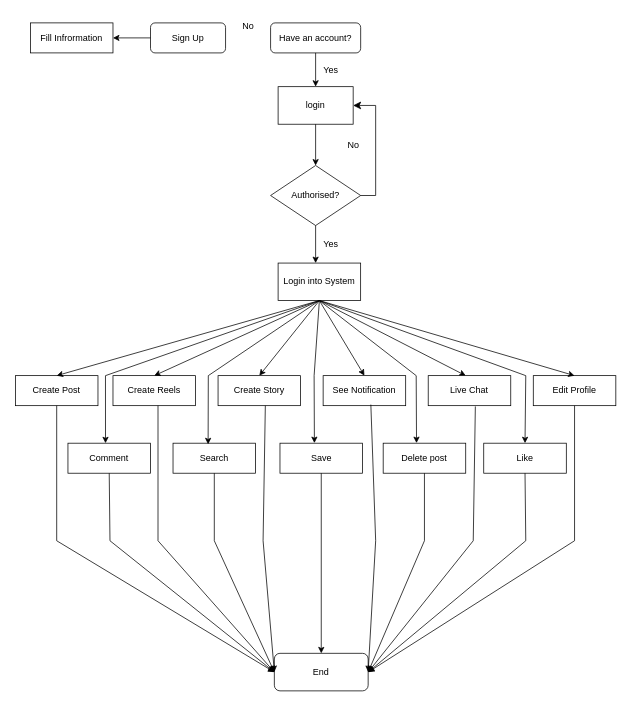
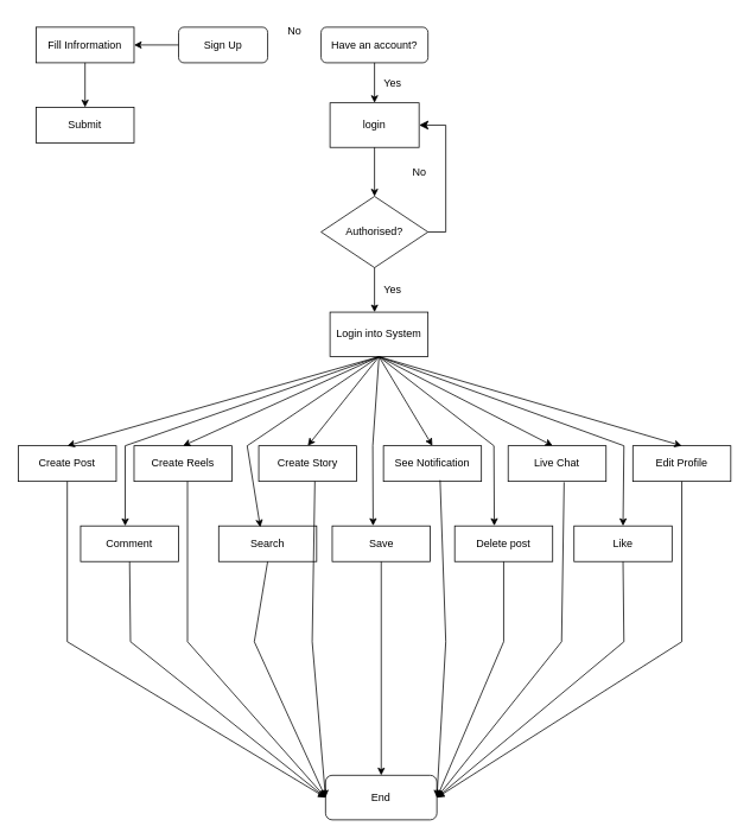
  <mxCell id="0" />
  <mxCell id="1" parent="0" />
  <mxCell id="2" value="Have an account?" style="rounded=1;whiteSpace=wrap;html=1;fontSize=12;glass=0;strokeWidth=1;shadow=0;" vertex="1" parent="1"><mxGeometry x="360" y="30" width="120" height="40" as="geometry" /></mxCell>
  <mxCell id="3" value="Sign Up" style="rounded=1;whiteSpace=wrap;html=1;" vertex="1" parent="1"><mxGeometry x="200" y="30" width="100" height="40" as="geometry" /></mxCell>
  <mxCell id="4" value="" style="endArrow=classic;html=1;rounded=0;exitX=0;exitY=0.5;exitDx=0;exitDy=0;" edge="1" parent="1" source="3"><mxGeometry width="50" height="50" relative="1" as="geometry"><mxPoint x="160" y="50" as="sourcePoint" /><mxPoint x="150" y="50" as="targetPoint" /></mxGeometry></mxCell>
  <mxCell id="5" value="Fill Infrormation" style="rounded=0;whiteSpace=wrap;html=1;" vertex="1" parent="1"><mxGeometry x="40" y="30" width="110" height="40" as="geometry" /></mxCell>
+ <mxCell id="6" value="" style="endArrow=classic;html=1;rounded=0;exitX=0.5;exitY=1;exitDx=0;exitDy=0;entryX=0.5;entryY=0;entryDx=0;entryDy=0;" edge="1" parent="1" source="5" target="7"><mxGeometry width="50" height="50" relative="1" as="geometry"><mxPoint x="360" y="190" as="sourcePoint" /><mxPoint x="95" y="110" as="targetPoint" /></mxGeometry></mxCell>
+ <mxCell id="7" value="Submit" style="rounded=0;whiteSpace=wrap;html=1;" vertex="1" parent="1"><mxGeometry x="40" y="120" width="110" height="40" as="geometry" /></mxCell>
  <mxCell id="8" value="login" style="rounded=0;whiteSpace=wrap;html=1;" vertex="1" parent="1"><mxGeometry x="370" y="115" width="100" height="50" as="geometry" /></mxCell>
  <mxCell id="9" value="" style="endArrow=classic;html=1;rounded=0;exitX=0.5;exitY=1;exitDx=0;exitDy=0;entryX=0.5;entryY=0;entryDx=0;entryDy=0;" edge="1" parent="1" source="2" target="8"><mxGeometry width="50" height="50" relative="1" as="geometry"><mxPoint x="360" y="190" as="sourcePoint" /><mxPoint x="410" y="140" as="targetPoint" /></mxGeometry></mxCell>
  <mxCell id="10" value="Yes" style="text;html=1;align=center;verticalAlign=middle;resizable=0;points=[];autosize=1;strokeColor=none;fillColor=none;" vertex="1" parent="1"><mxGeometry x="420" y="78" width="40" height="30" as="geometry" /></mxCell>
  <mxCell id="11" value="No" style="text;html=1;align=center;verticalAlign=middle;resizable=0;points=[];autosize=1;strokeColor=none;fillColor=none;" vertex="1" parent="1"><mxGeometry x="310" y="20" width="40" height="30" as="geometry" /></mxCell>
  <mxCell id="12" value="" style="endArrow=classic;html=1;rounded=0;exitX=0.5;exitY=1;exitDx=0;exitDy=0;" edge="1" parent="1" source="8"><mxGeometry width="50" height="50" relative="1" as="geometry"><mxPoint x="360" y="90" as="sourcePoint" /><mxPoint x="420" y="220" as="targetPoint" /></mxGeometry></mxCell>
  <mxCell id="13" value="Authorised?" style="rhombus;whiteSpace=wrap;html=1;" vertex="1" parent="1"><mxGeometry x="360" y="220" width="120" height="80" as="geometry" /></mxCell>
  <mxCell id="14" value="" style="edgeStyle=elbowEdgeStyle;elbow=vertical;endArrow=classic;html=1;curved=0;rounded=0;endSize=8;startSize=8;exitX=1;exitY=0.5;exitDx=0;exitDy=0;entryX=1;entryY=0.5;entryDx=0;entryDy=0;" edge="1" parent="1" source="13" target="8"><mxGeometry width="50" height="50" relative="1" as="geometry"><mxPoint x="360" y="90" as="sourcePoint" /><mxPoint x="410" y="40" as="targetPoint" /><Array as="points"><mxPoint x="500" y="260" /></Array></mxGeometry></mxCell>
  <mxCell id="15" value="No" style="text;html=1;align=center;verticalAlign=middle;resizable=0;points=[];autosize=1;strokeColor=none;fillColor=none;" vertex="1" parent="1"><mxGeometry x="450" y="178" width="40" height="30" as="geometry" /></mxCell>
  <mxCell id="16" value="" style="endArrow=classic;html=1;rounded=0;exitX=0.5;exitY=1;exitDx=0;exitDy=0;" edge="1" parent="1" source="13"><mxGeometry width="50" height="50" relative="1" as="geometry"><mxPoint x="360" y="290" as="sourcePoint" /><mxPoint x="420" y="350" as="targetPoint" /></mxGeometry></mxCell>
  <mxCell id="17" value="Login into System" style="rounded=0;whiteSpace=wrap;html=1;" vertex="1" parent="1"><mxGeometry x="370" y="350" width="110" height="50" as="geometry" /></mxCell>
  <mxCell id="18" value="Create Reels" style="rounded=0;whiteSpace=wrap;html=1;" vertex="1" parent="1"><mxGeometry x="150" y="500" width="110" height="40" as="geometry" /></mxCell>
  <mxCell id="19" value="" style="endArrow=classic;html=1;rounded=0;exitX=0.5;exitY=1;exitDx=0;exitDy=0;entryX=0.5;entryY=0;entryDx=0;entryDy=0;" edge="1" parent="1" source="17" target="18"><mxGeometry width="50" height="50" relative="1" as="geometry"><mxPoint x="360" y="490" as="sourcePoint" /><mxPoint x="410" y="440" as="targetPoint" /></mxGeometry></mxCell>
  <mxCell id="20" value="" style="endArrow=classic;html=1;rounded=0;entryX=0.5;entryY=0;entryDx=0;entryDy=0;exitX=0.5;exitY=1;exitDx=0;exitDy=0;" edge="1" parent="1" source="17"><mxGeometry width="50" height="50" relative="1" as="geometry"><mxPoint x="360" y="490" as="sourcePoint" /><mxPoint x="620" y="500" as="targetPoint" /></mxGeometry></mxCell>
  <mxCell id="21" value="End" style="rounded=1;whiteSpace=wrap;html=1;" vertex="1" parent="1"><mxGeometry x="365" y="870" width="125" height="50" as="geometry" /></mxCell>
  <mxCell id="22" value="Yes" style="text;html=1;align=center;verticalAlign=middle;resizable=0;points=[];autosize=1;strokeColor=none;fillColor=none;" vertex="1" parent="1"><mxGeometry x="420" y="310" width="40" height="30" as="geometry" /></mxCell>
  <mxCell id="23" value="" style="endArrow=classic;html=1;rounded=0;exitX=0.5;exitY=1;exitDx=0;exitDy=0;entryX=0.5;entryY=0;entryDx=0;entryDy=0;" edge="1" parent="1" source="17" target="28"><mxGeometry width="50" height="50" relative="1" as="geometry"><mxPoint x="360" y="590" as="sourcePoint" /><mxPoint x="418.75" y="500" as="targetPoint" /></mxGeometry></mxCell>
  <mxCell id="24" value="Create Post" style="rounded=0;whiteSpace=wrap;html=1;" vertex="1" parent="1"><mxGeometry x="20" y="500" width="110" height="40" as="geometry" /></mxCell>
  <mxCell id="25" value="Edit Profile" style="rounded=0;whiteSpace=wrap;html=1;" vertex="1" parent="1"><mxGeometry x="710" y="500" width="110" height="40" as="geometry" /></mxCell>
  <mxCell id="26" value="Live Chat" style="rounded=0;whiteSpace=wrap;html=1;" vertex="1" parent="1"><mxGeometry x="570" y="500" width="110" height="40" as="geometry" /></mxCell>
  <mxCell id="27" value="See Notification" style="rounded=0;whiteSpace=wrap;html=1;" vertex="1" parent="1"><mxGeometry x="430" y="500" width="110" height="40" as="geometry" /></mxCell>
  <mxCell id="28" value="Create Story" style="rounded=0;whiteSpace=wrap;html=1;" vertex="1" parent="1"><mxGeometry x="290" y="500" width="110" height="40" as="geometry" /></mxCell>
  <mxCell id="29" value="" style="endArrow=classic;html=1;rounded=0;exitX=0.5;exitY=1;exitDx=0;exitDy=0;entryX=0.5;entryY=0;entryDx=0;entryDy=0;" edge="1" parent="1" source="17" target="27"><mxGeometry width="50" height="50" relative="1" as="geometry"><mxPoint x="435" y="410" as="sourcePoint" /><mxPoint x="428.75" y="510" as="targetPoint" /></mxGeometry></mxCell>
  <mxCell id="30" value="" style="endArrow=classic;html=1;rounded=0;entryX=0.5;entryY=0;entryDx=0;entryDy=0;exitX=0.5;exitY=1;exitDx=0;exitDy=0;" edge="1" parent="1" source="17" target="25"><mxGeometry width="50" height="50" relative="1" as="geometry"><mxPoint x="435" y="410" as="sourcePoint" /><mxPoint x="630" y="510" as="targetPoint" /></mxGeometry></mxCell>
  <mxCell id="31" value="" style="endArrow=classic;html=1;rounded=0;exitX=0.5;exitY=1;exitDx=0;exitDy=0;entryX=0.5;entryY=0;entryDx=0;entryDy=0;" edge="1" parent="1" source="17" target="24"><mxGeometry width="50" height="50" relative="1" as="geometry"><mxPoint x="435" y="410" as="sourcePoint" /><mxPoint x="215" y="510" as="targetPoint" /></mxGeometry></mxCell>
  <mxCell id="32" value="Comment" style="rounded=0;whiteSpace=wrap;html=1;" vertex="1" parent="1"><mxGeometry x="90" y="590" width="110" height="40" as="geometry" /></mxCell>
- <mxCell id="33" value="Search" style="rounded=0;whiteSpace=wrap;html=1;" vertex="1" parent="1"><mxGeometry x="230" y="590" width="110" height="40" as="geometry" /></mxCell>
+ <mxCell id="33" value="Search" style="rounded=0;whiteSpace=wrap;html=1;" vertex="1" parent="1"><mxGeometry x="245" y="590" width="110" height="40" as="geometry" /></mxCell>
  <mxCell id="34" value="Delete post" style="rounded=0;whiteSpace=wrap;html=1;" vertex="1" parent="1"><mxGeometry x="510" y="590" width="110" height="40" as="geometry" /></mxCell>
  <mxCell id="35" value="Save" style="rounded=0;whiteSpace=wrap;html=1;" vertex="1" parent="1"><mxGeometry x="372.5" y="590" width="110" height="40" as="geometry" /></mxCell>
  <mxCell id="36" value="Like" style="rounded=0;whiteSpace=wrap;html=1;" vertex="1" parent="1"><mxGeometry x="644" y="590" width="110" height="40" as="geometry" /></mxCell>
  <mxCell id="37" value="" style="endArrow=classic;html=1;rounded=0;entryX=0.455;entryY=0;entryDx=0;entryDy=0;entryPerimeter=0;exitX=0.5;exitY=1;exitDx=0;exitDy=0;" edge="1" parent="1" source="17" target="32"><mxGeometry width="50" height="50" relative="1" as="geometry"><mxPoint x="140" y="490" as="sourcePoint" /><mxPoint x="450" y="620" as="targetPoint" /><Array as="points"><mxPoint x="140" y="500" /></Array></mxGeometry></mxCell>
  <mxCell id="38" value="" style="endArrow=classic;html=1;rounded=0;entryX=0.425;entryY=0.035;entryDx=0;entryDy=0;entryPerimeter=0;exitX=0.5;exitY=1;exitDx=0;exitDy=0;" edge="1" parent="1" source="17" target="33"><mxGeometry width="50" height="50" relative="1" as="geometry"><mxPoint x="277" y="490" as="sourcePoint" /><mxPoint x="450" y="620" as="targetPoint" /><Array as="points"><mxPoint x="277" y="500" /></Array></mxGeometry></mxCell>
  <mxCell id="39" value="" style="endArrow=classic;html=1;rounded=0;entryX=0.417;entryY=-0.005;entryDx=0;entryDy=0;entryPerimeter=0;exitX=0.5;exitY=1;exitDx=0;exitDy=0;" edge="1" parent="1" source="17" target="35"><mxGeometry width="50" height="50" relative="1" as="geometry"><mxPoint x="420" y="400" as="sourcePoint" /><mxPoint x="287" y="601" as="targetPoint" /><Array as="points"><mxPoint x="418" y="500" /></Array></mxGeometry></mxCell>
  <mxCell id="40" value="" style="endArrow=classic;html=1;rounded=0;entryX=0.404;entryY=-0.005;entryDx=0;entryDy=0;entryPerimeter=0;exitX=0.5;exitY=1;exitDx=0;exitDy=0;" edge="1" parent="1" source="17" target="34"><mxGeometry width="50" height="50" relative="1" as="geometry"><mxPoint x="554" y="490" as="sourcePoint" /><mxPoint x="450" y="620" as="targetPoint" /><Array as="points"><mxPoint x="554" y="500" /></Array></mxGeometry></mxCell>
  <mxCell id="41" value="" style="endArrow=classic;html=1;rounded=0;entryX=0.5;entryY=0;entryDx=0;entryDy=0;exitX=0.5;exitY=1;exitDx=0;exitDy=0;" edge="1" parent="1" source="17" target="36"><mxGeometry width="50" height="50" relative="1" as="geometry"><mxPoint x="564" y="500" as="sourcePoint" /><mxPoint x="564" y="600" as="targetPoint" /><Array as="points"><mxPoint x="700" y="500" /></Array></mxGeometry></mxCell>
  <mxCell id="42" value="" style="endArrow=classic;html=1;rounded=0;exitX=0.5;exitY=1;exitDx=0;exitDy=0;entryX=0;entryY=0.5;entryDx=0;entryDy=0;" edge="1" parent="1" source="24" target="21"><mxGeometry width="50" height="50" relative="1" as="geometry"><mxPoint x="400" y="670" as="sourcePoint" /><mxPoint x="450" y="620" as="targetPoint" /><Array as="points"><mxPoint x="75" y="720" /></Array></mxGeometry></mxCell>
  <mxCell id="43" value="" style="endArrow=classic;html=1;rounded=0;exitX=0.5;exitY=1;exitDx=0;exitDy=0;entryX=0;entryY=0.5;entryDx=0;entryDy=0;" edge="1" parent="1" source="32" target="21"><mxGeometry width="50" height="50" relative="1" as="geometry"><mxPoint x="151" y="630" as="sourcePoint" /><mxPoint x="381" y="905" as="targetPoint" /><Array as="points"><mxPoint x="146" y="720" /></Array></mxGeometry></mxCell>
  <mxCell id="44" value="" style="endArrow=classic;html=1;rounded=0;entryX=0;entryY=0.5;entryDx=0;entryDy=0;" edge="1" parent="1" target="21"><mxGeometry width="50" height="50" relative="1" as="geometry"><mxPoint x="210" y="540" as="sourcePoint" /><mxPoint x="450" y="620" as="targetPoint" /><Array as="points"><mxPoint x="210" y="720" /></Array></mxGeometry></mxCell>
  <mxCell id="45" value="" style="endArrow=classic;html=1;rounded=0;exitX=0.5;exitY=1;exitDx=0;exitDy=0;entryX=0;entryY=0.5;entryDx=0;entryDy=0;" edge="1" parent="1" source="33" target="21"><mxGeometry width="50" height="50" relative="1" as="geometry"><mxPoint x="400" y="670" as="sourcePoint" /><mxPoint x="450" y="620" as="targetPoint" /><Array as="points"><mxPoint x="285" y="720" /></Array></mxGeometry></mxCell>
  <mxCell id="46" value="" style="endArrow=classic;html=1;rounded=0;entryX=0;entryY=0.5;entryDx=0;entryDy=0;" edge="1" parent="1" target="21"><mxGeometry width="50" height="50" relative="1" as="geometry"><mxPoint x="353" y="540" as="sourcePoint" /><mxPoint x="450" y="620" as="targetPoint" /><Array as="points"><mxPoint x="350" y="720" /></Array></mxGeometry></mxCell>
  <mxCell id="47" value="" style="endArrow=classic;html=1;rounded=0;entryX=0.5;entryY=0;entryDx=0;entryDy=0;exitX=0.5;exitY=1;exitDx=0;exitDy=0;" edge="1" parent="1" source="35" target="21"><mxGeometry width="50" height="50" relative="1" as="geometry"><mxPoint x="400" y="670" as="sourcePoint" /><mxPoint x="450" y="620" as="targetPoint" /></mxGeometry></mxCell>
  <mxCell id="48" value="" style="endArrow=classic;html=1;rounded=0;entryX=1;entryY=0.5;entryDx=0;entryDy=0;exitX=0.578;exitY=0.965;exitDx=0;exitDy=0;exitPerimeter=0;" edge="1" parent="1" source="27" target="21"><mxGeometry width="50" height="50" relative="1" as="geometry"><mxPoint x="490" y="550" as="sourcePoint" /><mxPoint x="450" y="720" as="targetPoint" /><Array as="points"><mxPoint x="500" y="720" /></Array></mxGeometry></mxCell>
  <mxCell id="49" value="" style="endArrow=classic;html=1;rounded=0;exitX=0.5;exitY=1;exitDx=0;exitDy=0;entryX=1;entryY=0.5;entryDx=0;entryDy=0;" edge="1" parent="1" source="34" target="21"><mxGeometry width="50" height="50" relative="1" as="geometry"><mxPoint x="400" y="770" as="sourcePoint" /><mxPoint x="450" y="720" as="targetPoint" /><Array as="points"><mxPoint x="565" y="720" /></Array></mxGeometry></mxCell>
  <mxCell id="50" value="" style="endArrow=classic;html=1;rounded=0;exitX=0.571;exitY=1.025;exitDx=0;exitDy=0;entryX=1;entryY=0.5;entryDx=0;entryDy=0;exitPerimeter=0;" edge="1" parent="1" source="26" target="21"><mxGeometry width="50" height="50" relative="1" as="geometry"><mxPoint x="400" y="670" as="sourcePoint" /><mxPoint x="450" y="620" as="targetPoint" /><Array as="points"><mxPoint x="630" y="720" /></Array></mxGeometry></mxCell>
  <mxCell id="51" value="" style="endArrow=classic;html=1;rounded=0;entryX=1;entryY=0.5;entryDx=0;entryDy=0;exitX=0.5;exitY=1;exitDx=0;exitDy=0;" edge="1" parent="1" source="36" target="21"><mxGeometry width="50" height="50" relative="1" as="geometry"><mxPoint x="400" y="670" as="sourcePoint" /><mxPoint x="450" y="620" as="targetPoint" /><Array as="points"><mxPoint x="700" y="720" /></Array></mxGeometry></mxCell>
  <mxCell id="52" value="" style="endArrow=classic;html=1;rounded=0;exitX=0.5;exitY=1;exitDx=0;exitDy=0;entryX=1;entryY=0.5;entryDx=0;entryDy=0;" edge="1" parent="1" source="25" target="21"><mxGeometry width="50" height="50" relative="1" as="geometry"><mxPoint x="400" y="670" as="sourcePoint" /><mxPoint x="450" y="620" as="targetPoint" /><Array as="points"><mxPoint x="765" y="720" /></Array></mxGeometry></mxCell>
